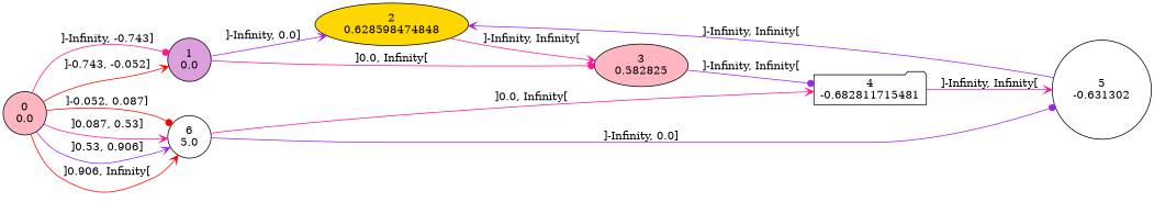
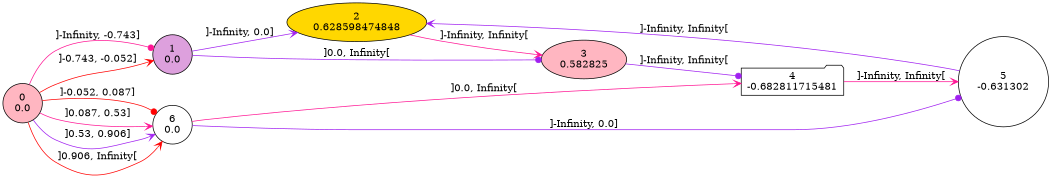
  digraph {
    rankdir=LR
    node [fillcolor=white shape=circle style=filled]
    edge [arrowhead=vee color=deeppink]
    n1 [fillcolor=lightpink label="0\n0.0"]
    n2 [fillcolor=plum label="1\n0.0"]
-   n3 [label="6\n5.0" shape=ellipse]
+   n3 [label="6\n0.0" shape=ellipse]
    n4 [fillcolor=gold label="2\n0.628598474848" shape=ellipse]
    n5 [fillcolor=lightpink label="3\n0.582825" shape=ellipse]
    n6 [label="4\n-0.682811715481" shape=folder]
    n7 [label="5\n-0.631302"]
    n1 -> n2 [arrowhead=dot label="]-Infinity, -0.743]"]
    n1 -> n2 [color=red label="]-0.743, -0.052]"]
    n1 -> n3 [arrowhead=dot color=red label="]-0.052, 0.087]"]
    n1 -> n3 [label="]0.087, 0.53]"]
    n1 -> n3 [color=purple label="]0.53, 0.906]"]
    n1 -> n3 [color=red label="]0.906, Infinity["]
    n2 -> n4 [color=purple label="]-Infinity, 0.0]"]
-   n2 -> n5 [arrowhead=dot label="]0.0, Infinity["]
+   n2 -> n5 [arrowhead=dot color=purple label="]0.0, Infinity["]
    n3 -> n6 [label="]0.0, Infinity["]
    n3 -> n7 [arrowhead=dot color=purple label="]-Infinity, 0.0]"]
    n4 -> n5 [label="]-Infinity, Infinity["]
    n5 -> n6 [arrowhead=dot color=purple label="]-Infinity, Infinity["]
    n6 -> n7 [label="]-Infinity, Infinity["]
    n7 -> n4 [color=purple label="]-Infinity, Infinity["]
  }
